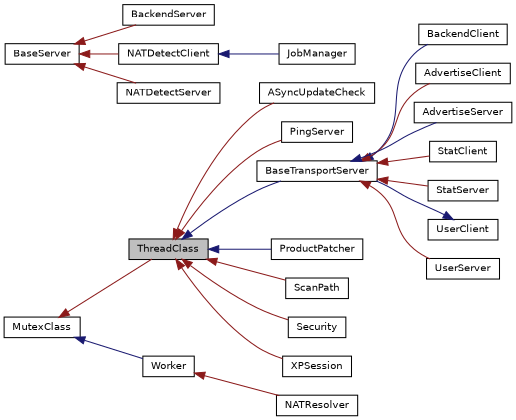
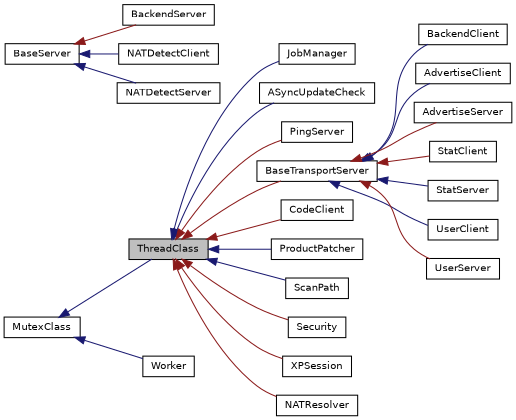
  digraph {
    rankdir=LR
    node [color=black fillcolor=white fontname=Helvetica fontsize=10 shape=record style=filled]
    edge [color=midnightblue dir=back fontname=Helvetica fontsize=10 labelfontname=Helvetica labelfontsize=10 style=solid]
    n1 [fillcolor=grey75 fontcolor=black height=0.2 label=ThreadClass width=0.4]
    n2 [height=0.2 label=ASyncUpdateCheck width=0.4]
    n3 [height=0.2 label=JobManager width=0.4]
    n4 [height=0.2 label=PingServer width=0.4]
    n5 [height=0.2 label=BaseTransportServer width=0.4]
+   n6 [height=0.2 label=CodeClient width=0.4]
    n7 [height=0.2 label=NATResolver width=0.4]
    n8 [height=0.2 label=ProductPatcher width=0.4]
    n9 [height=0.2 label=ScanPath width=0.4]
    n10 [height=0.2 label=Security width=0.4]
    n11 [height=0.2 label=XPSession width=0.4]
    n12 [height=0.2 label=BaseServer width=0.4]
    n13 [height=0.2 label=BackendServer width=0.4]
    n14 [height=0.2 label=NATDetectClient width=0.4]
    n15 [height=0.2 label=NATDetectServer width=0.4]
    n16 [height=0.2 label=BackendClient width=0.4]
    n17 [height=0.2 label=AdvertiseClient width=0.4]
    n18 [height=0.2 label=AdvertiseServer width=0.4]
    n19 [height=0.2 label=StatClient width=0.4]
    n20 [height=0.2 label=StatServer width=0.4]
    n21 [height=0.2 label=UserClient width=0.4]
    n22 [height=0.2 label=UserServer width=0.4]
    n23 [height=0.2 label=Worker width=0.4]
    n24 [height=0.2 label=MutexClass width=0.4]
-   n1 -> n2 [color=firebrick4]
-   n14 -> n3
+   n1 -> n2
+   n1 -> n3
    n1 -> n4 [color=firebrick4]
-   n1 -> n5
-   n23 -> n7 [color=firebrick4]
+   n1 -> n5 [color=firebrick4]
+   n1 -> n6 [color=firebrick4]
+   n1 -> n7 [color=firebrick4]
    n1 -> n8
-   n1 -> n9 [color=firebrick4]
+   n1 -> n9
    n1 -> n10 [color=firebrick4]
    n1 -> n11 [color=firebrick4]
    n5 -> n16
-   n5 -> n17 [color=firebrick4]
-   n5 -> n18
+   n5 -> n17
+   n5 -> n18 [color=firebrick4]
    n5 -> n19 [color=firebrick4]
-   n5 -> n20 [color=firebrick4]
-   n21 -> n5
+   n5 -> n20
+   n5 -> n21
    n5 -> n22 [color=firebrick4]
    n12 -> n13 [color=firebrick4]
-   n12 -> n14 [color=firebrick4]
-   n12 -> n15 [color=firebrick4]
-   n24 -> n1 [color=firebrick4]
+   n12 -> n14
+   n12 -> n15
+   n24 -> n1
    n24 -> n23
  }
